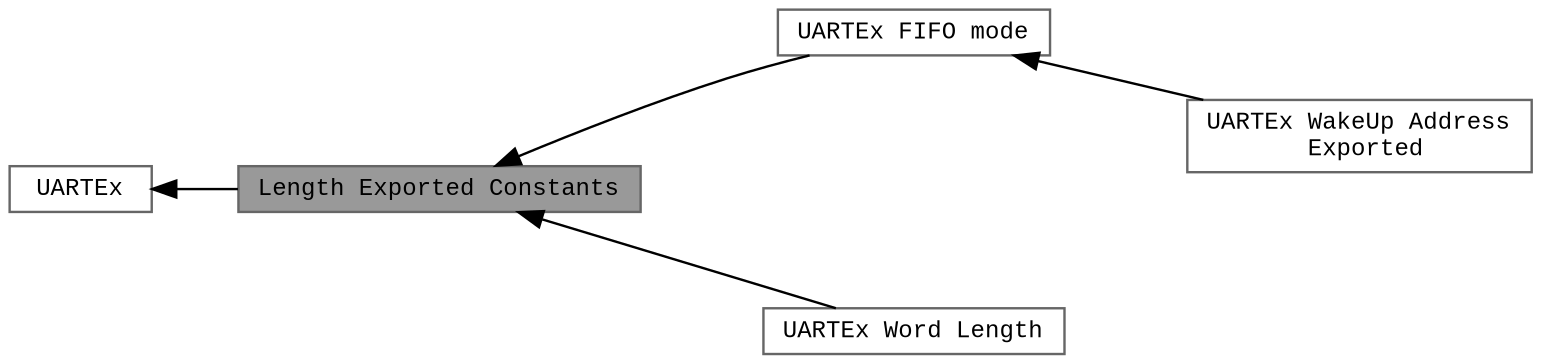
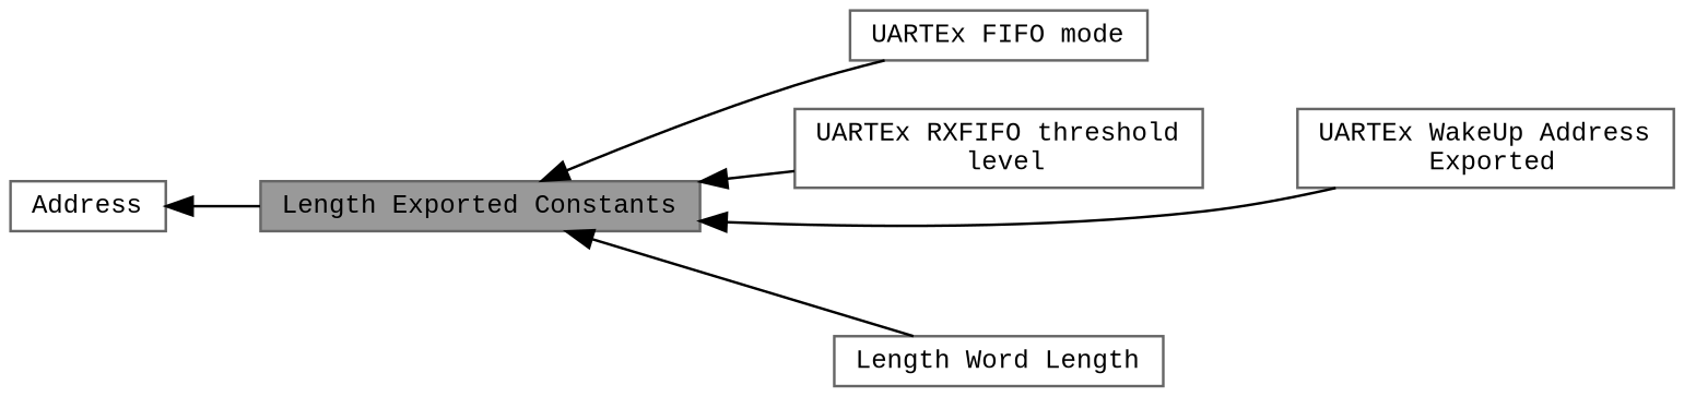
  digraph {
    fontname="Liberation Mono"
    rankdir=LR
    node [color=grey40 fillcolor=white fontname="Liberation Mono" fontsize=10 shape=box style=filled]
    edge [dir=back fontname="Liberation Mono" fontsize=10 labelfontname=Helvetica labelfontsize=10 shape=plaintext style=solid]
-   n1 [height=0.2 label=UARTEx width=0.4]
+   n1 [height=0.2 label=Address width=0.4]
    n2 [color=gray40 fillcolor=grey60 fontcolor=black height=0.2 label="Length Exported Constants" width=0.4]
    n3 [height=0.2 label="UARTEx FIFO mode" width=0.4]
+   n4 [height=0.2 label="UARTEx RXFIFO threshold\l level" width=0.4]
    n5 [height=0.2 label="UARTEx WakeUp Address\l Exported" width=0.4]
-   n6 [height=0.2 label="UARTEx Word Length" width=0.4]
+   n6 [height=0.2 label="Length Word Length" width=0.4]
    n1 -> n2
    n2 -> n3
-   n3 -> n5
+   n2 -> n4
+   n2 -> n5
    n2 -> n6
  }
